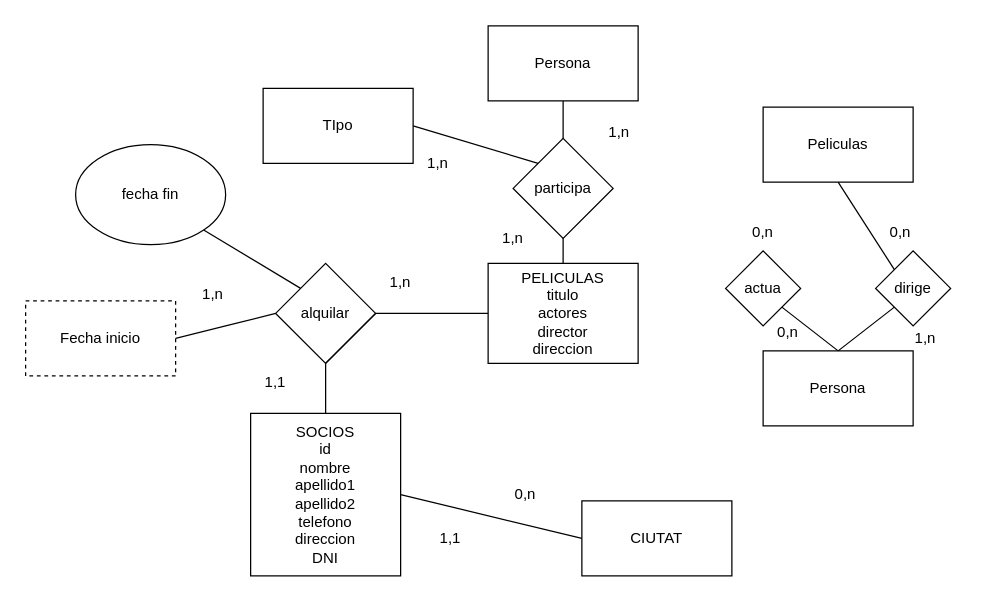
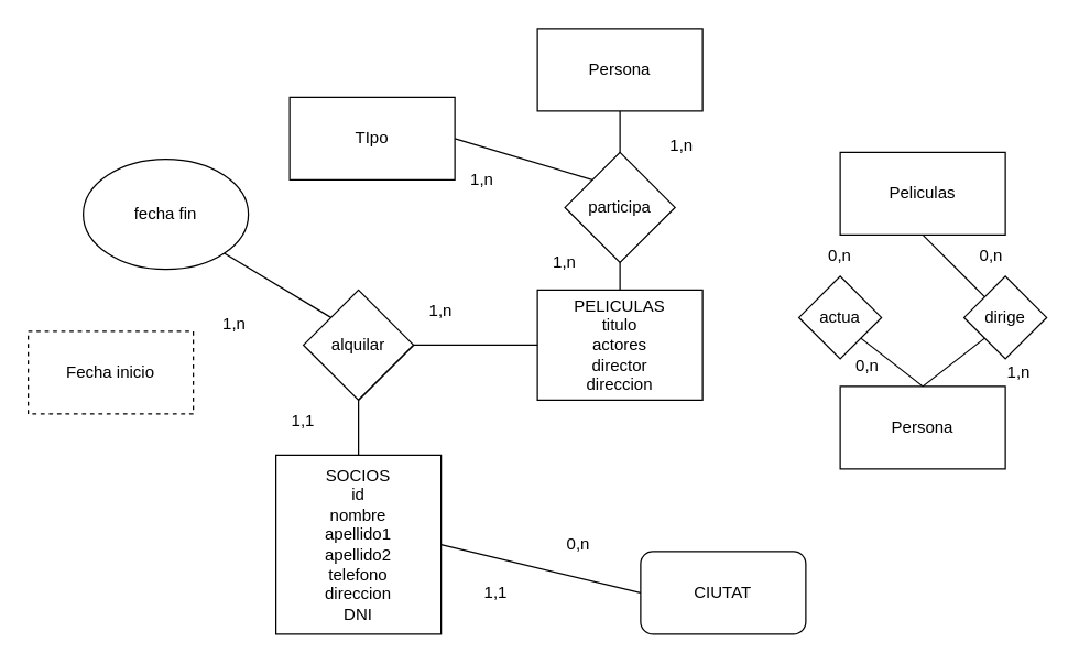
  <mxCell id="0" />
  <mxCell id="1" parent="0" />
  <mxCell id="2" value="&lt;div&gt;SOCIOS&lt;/div&gt;&lt;div&gt;id&lt;br&gt;&lt;/div&gt;&lt;div&gt;nombre&lt;/div&gt;&lt;div&gt;apellido1&lt;/div&gt;&lt;div&gt;apellido2&lt;br&gt;&lt;/div&gt;&lt;div&gt;telefono&lt;/div&gt;&lt;div&gt;direccion&lt;/div&gt;&lt;div&gt;DNI&lt;br&gt;&lt;/div&gt;" style="rounded=0;whiteSpace=wrap;html=1;" parent="1" vertex="1"><mxGeometry x="200" y="330" width="120" height="130" as="geometry" /></mxCell>
  <mxCell id="3" value="&lt;div&gt;PELICULAS&lt;/div&gt;&lt;div&gt;titulo&lt;/div&gt;&lt;div&gt;actores&lt;/div&gt;&lt;div&gt;director&lt;/div&gt;&lt;div&gt;direccion&lt;br&gt;&lt;/div&gt;" style="rounded=0;whiteSpace=wrap;html=1;" parent="1" vertex="1"><mxGeometry x="390" y="210" width="120" height="80" as="geometry" /></mxCell>
  <mxCell id="4" value="1,1" style="text;html=1;strokeColor=none;fillColor=none;align=center;verticalAlign=middle;whiteSpace=wrap;rounded=0;" parent="1" vertex="1"><mxGeometry x="190" y="290" width="60" height="30" as="geometry" /></mxCell>
  <mxCell id="5" value="1,n" style="text;html=1;strokeColor=none;fillColor=none;align=center;verticalAlign=middle;whiteSpace=wrap;rounded=0;" parent="1" vertex="1"><mxGeometry x="290" y="210" width="60" height="30" as="geometry" /></mxCell>
  <mxCell id="6" value="alquilar" style="rhombus;whiteSpace=wrap;html=1;" parent="1" vertex="1"><mxGeometry x="220" y="210" width="80" height="80" as="geometry" /></mxCell>
  <mxCell id="7" value="" style="endArrow=none;html=1;rounded=0;exitX=0.5;exitY=0;exitDx=0;exitDy=0;entryX=0;entryY=0.5;entryDx=0;entryDy=0;" parent="1" source="2" target="3" edge="1"><mxGeometry width="50" height="50" relative="1" as="geometry"><mxPoint x="600" y="340" as="sourcePoint" /><mxPoint x="650" y="290" as="targetPoint" /><Array as="points"><mxPoint x="260" y="290" /><mxPoint x="300" y="250" /></Array></mxGeometry></mxCell>
  <mxCell id="8" value="&lt;div&gt;fecha fin&lt;br&gt;&lt;/div&gt;" style="ellipse;whiteSpace=wrap;html=1;" parent="1" vertex="1"><mxGeometry x="60" y="115" width="120" height="80" as="geometry" /></mxCell>
  <mxCell id="9" value="" style="endArrow=none;html=1;rounded=0;entryX=0;entryY=0;entryDx=0;entryDy=0;exitX=1;exitY=1;exitDx=0;exitDy=0;" parent="1" source="8" target="6" edge="1"><mxGeometry width="50" height="50" relative="1" as="geometry"><mxPoint x="350" y="420" as="sourcePoint" /><mxPoint x="400" y="370" as="targetPoint" /><Array as="points" /></mxGeometry></mxCell>
- <mxCell id="10" value="CIUTAT" style="rounded=0;whiteSpace=wrap;html=1;" parent="1" vertex="1"><mxGeometry x="465" y="400" width="120" height="60" as="geometry" /></mxCell>
+ <mxCell id="10" value="CIUTAT" style="whiteSpace=wrap;html=1;rounded=1;" parent="1" vertex="1"><mxGeometry x="465" y="400" width="120" height="60" as="geometry" /></mxCell>
  <mxCell id="11" value="" style="endArrow=none;html=1;rounded=0;entryX=0;entryY=0.5;entryDx=0;entryDy=0;exitX=1;exitY=0.5;exitDx=0;exitDy=0;" parent="1" source="2" target="10" edge="1"><mxGeometry width="50" height="50" relative="1" as="geometry"><mxPoint x="350" y="390" as="sourcePoint" /><mxPoint x="400" y="340" as="targetPoint" /><Array as="points" /></mxGeometry></mxCell>
  <mxCell id="12" value="1,1" style="text;html=1;strokeColor=none;fillColor=none;align=center;verticalAlign=middle;whiteSpace=wrap;rounded=0;" parent="1" vertex="1"><mxGeometry x="330" y="415" width="60" height="30" as="geometry" /></mxCell>
  <mxCell id="13" value="0,n" style="text;html=1;strokeColor=none;fillColor=none;align=center;verticalAlign=middle;whiteSpace=wrap;rounded=0;" parent="1" vertex="1"><mxGeometry x="390" y="380" width="60" height="30" as="geometry" /></mxCell>
  <mxCell id="14" value="Persona" style="rounded=0;whiteSpace=wrap;html=1;" parent="1" vertex="1"><mxGeometry x="390" y="20" width="120" height="60" as="geometry" /></mxCell>
  <mxCell id="15" value="" style="endArrow=none;html=1;rounded=0;entryX=0.5;entryY=1;entryDx=0;entryDy=0;" parent="1" source="3" target="14" edge="1"><mxGeometry width="50" height="50" relative="1" as="geometry"><mxPoint x="310" y="360" as="sourcePoint" /><mxPoint x="400" y="170" as="targetPoint" /><Array as="points"><mxPoint x="450" y="170" /><mxPoint x="450" y="100" /></Array></mxGeometry></mxCell>
  <mxCell id="16" value="1,n" style="text;html=1;strokeColor=none;fillColor=none;align=center;verticalAlign=middle;whiteSpace=wrap;rounded=0;" parent="1" vertex="1"><mxGeometry x="380" y="175" width="60" height="30" as="geometry" /></mxCell>
  <mxCell id="17" value="1,n" style="text;html=1;strokeColor=none;fillColor=none;align=center;verticalAlign=middle;whiteSpace=wrap;rounded=0;" parent="1" vertex="1"><mxGeometry x="465" y="90" width="60" height="30" as="geometry" /></mxCell>
  <mxCell id="18" value="participa" style="rhombus;whiteSpace=wrap;html=1;" parent="1" vertex="1"><mxGeometry x="410" y="110" width="80" height="80" as="geometry" /></mxCell>
  <mxCell id="19" value="" style="endArrow=none;html=1;rounded=0;entryX=0;entryY=0;entryDx=0;entryDy=0;exitX=1;exitY=0.5;exitDx=0;exitDy=0;" parent="1" target="18" edge="1"><mxGeometry width="50" height="50" relative="1" as="geometry"><mxPoint x="330" y="100" as="sourcePoint" /><mxPoint x="360" y="310" as="targetPoint" /><Array as="points" /></mxGeometry></mxCell>
  <mxCell id="20" value="Fecha inicio" style="rounded=0;whiteSpace=wrap;html=1;dashed=1;" parent="1" vertex="1"><mxGeometry x="20" y="240" width="120" height="60" as="geometry" /></mxCell>
- <mxCell id="21" value="" style="endArrow=none;html=1;rounded=0;entryX=0;entryY=0.5;entryDx=0;entryDy=0;exitX=1;exitY=0.5;exitDx=0;exitDy=0;" parent="1" source="20" target="6" edge="1"><mxGeometry width="50" height="50" relative="1" as="geometry"><mxPoint x="310" y="360" as="sourcePoint" /><mxPoint x="360" y="310" as="targetPoint" /><Array as="points"><mxPoint x="180" y="260" /></Array></mxGeometry></mxCell>
- <mxCell id="22" value="Peliculas" style="rounded=0;whiteSpace=wrap;html=1;" parent="1" vertex="1"><mxGeometry x="610" y="85" width="120" height="60" as="geometry" /></mxCell>
+ <mxCell id="22" value="Peliculas" style="rounded=0;whiteSpace=wrap;html=1;" parent="1" vertex="1"><mxGeometry x="610" y="110" width="120" height="60" as="geometry" /></mxCell>
  <mxCell id="23" value="actua" style="rhombus;whiteSpace=wrap;html=1;" parent="1" vertex="1"><mxGeometry x="580" y="200" width="60" height="60" as="geometry" /></mxCell>
  <mxCell id="24" value="dirige" style="rhombus;whiteSpace=wrap;html=1;" parent="1" vertex="1"><mxGeometry x="700" y="200" width="60" height="60" as="geometry" /></mxCell>
  <mxCell id="25" value="" style="endArrow=none;html=1;rounded=0;entryX=0.5;entryY=1;entryDx=0;entryDy=0;exitX=0;exitY=0;exitDx=0;exitDy=0;" parent="1" source="24" target="22" edge="1"><mxGeometry width="50" height="50" relative="1" as="geometry"><mxPoint x="635" y="225" as="sourcePoint" /><mxPoint x="680" y="180" as="targetPoint" /></mxGeometry></mxCell>
  <mxCell id="26" value="" style="endArrow=none;html=1;rounded=0;exitX=1;exitY=1;exitDx=0;exitDy=0;entryX=0.5;entryY=0;entryDx=0;entryDy=0;" parent="1" source="23" target="27" edge="1"><mxGeometry width="50" height="50" relative="1" as="geometry"><mxPoint x="645" y="235" as="sourcePoint" /><mxPoint x="660" y="280" as="targetPoint" /><Array as="points" /></mxGeometry></mxCell>
  <mxCell id="27" value="Persona" style="rounded=0;whiteSpace=wrap;html=1;" parent="1" vertex="1"><mxGeometry x="610" y="280" width="120" height="60" as="geometry" /></mxCell>
  <mxCell id="28" value="" style="endArrow=none;html=1;rounded=0;entryX=0;entryY=1;entryDx=0;entryDy=0;exitX=0.5;exitY=0;exitDx=0;exitDy=0;" parent="1" source="27" target="24" edge="1"><mxGeometry width="50" height="50" relative="1" as="geometry"><mxPoint x="250" y="70" as="sourcePoint" /><mxPoint x="300" y="20" as="targetPoint" /></mxGeometry></mxCell>
  <mxCell id="29" value="0,n" style="text;html=1;align=center;verticalAlign=middle;whiteSpace=wrap;rounded=0;" parent="1" vertex="1"><mxGeometry x="600" y="250" width="60" height="30" as="geometry" /></mxCell>
  <mxCell id="30" value="1,n" style="text;html=1;align=center;verticalAlign=middle;whiteSpace=wrap;rounded=0;" parent="1" vertex="1"><mxGeometry x="710" y="255" width="60" height="30" as="geometry" /></mxCell>
  <mxCell id="31" value="0,n" style="text;html=1;align=center;verticalAlign=middle;whiteSpace=wrap;rounded=0;" parent="1" vertex="1"><mxGeometry x="690" y="170" width="60" height="30" as="geometry" /></mxCell>
  <mxCell id="32" value="0,n" style="text;html=1;align=center;verticalAlign=middle;whiteSpace=wrap;rounded=0;" parent="1" vertex="1"><mxGeometry x="580" y="170" width="60" height="30" as="geometry" /></mxCell>
  <mxCell id="33" value="1,n" style="text;html=1;strokeColor=none;fillColor=none;align=center;verticalAlign=middle;whiteSpace=wrap;rounded=0;" vertex="1" parent="1"><mxGeometry x="140" y="220" width="60" height="30" as="geometry" /></mxCell>
  <mxCell id="34" value="TIpo" style="rounded=0;whiteSpace=wrap;html=1;" vertex="1" parent="1"><mxGeometry x="210" y="70" width="120" height="60" as="geometry" /></mxCell>
  <mxCell id="35" value="1,n" style="text;html=1;strokeColor=none;fillColor=none;align=center;verticalAlign=middle;whiteSpace=wrap;rounded=0;" vertex="1" parent="1"><mxGeometry x="320" y="115" width="60" height="30" as="geometry" /></mxCell>
